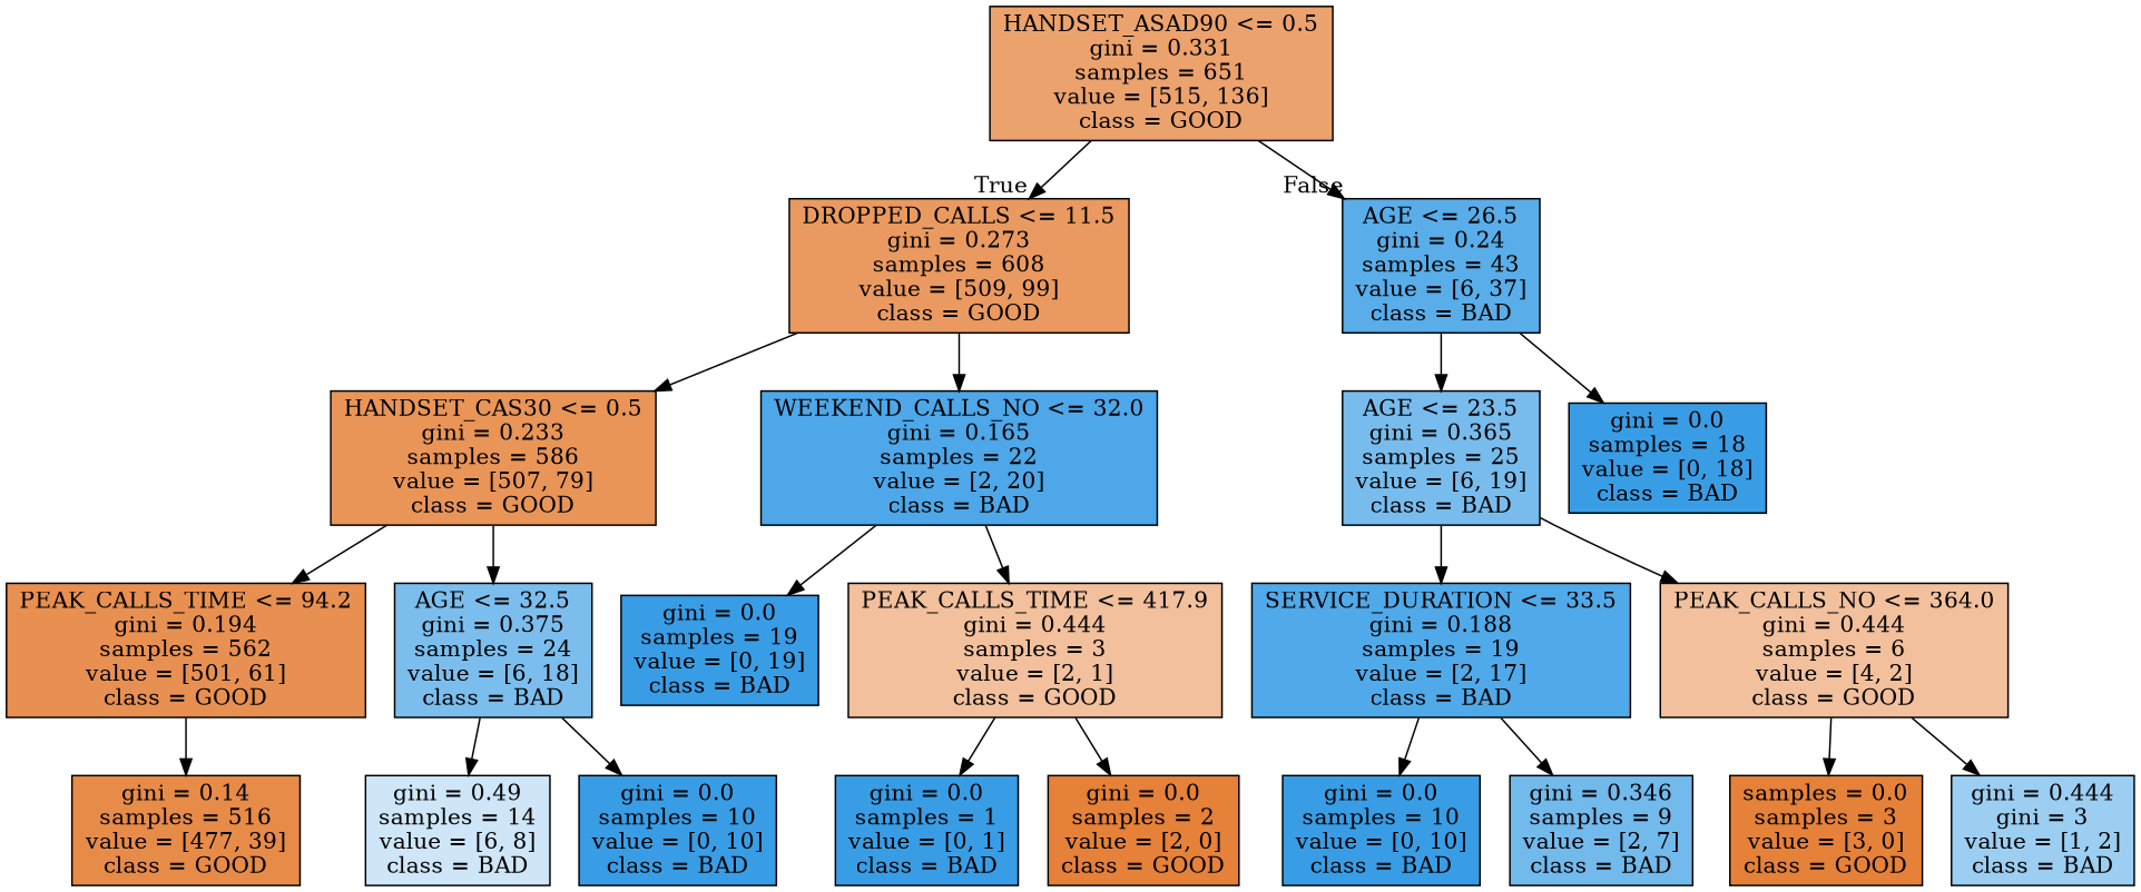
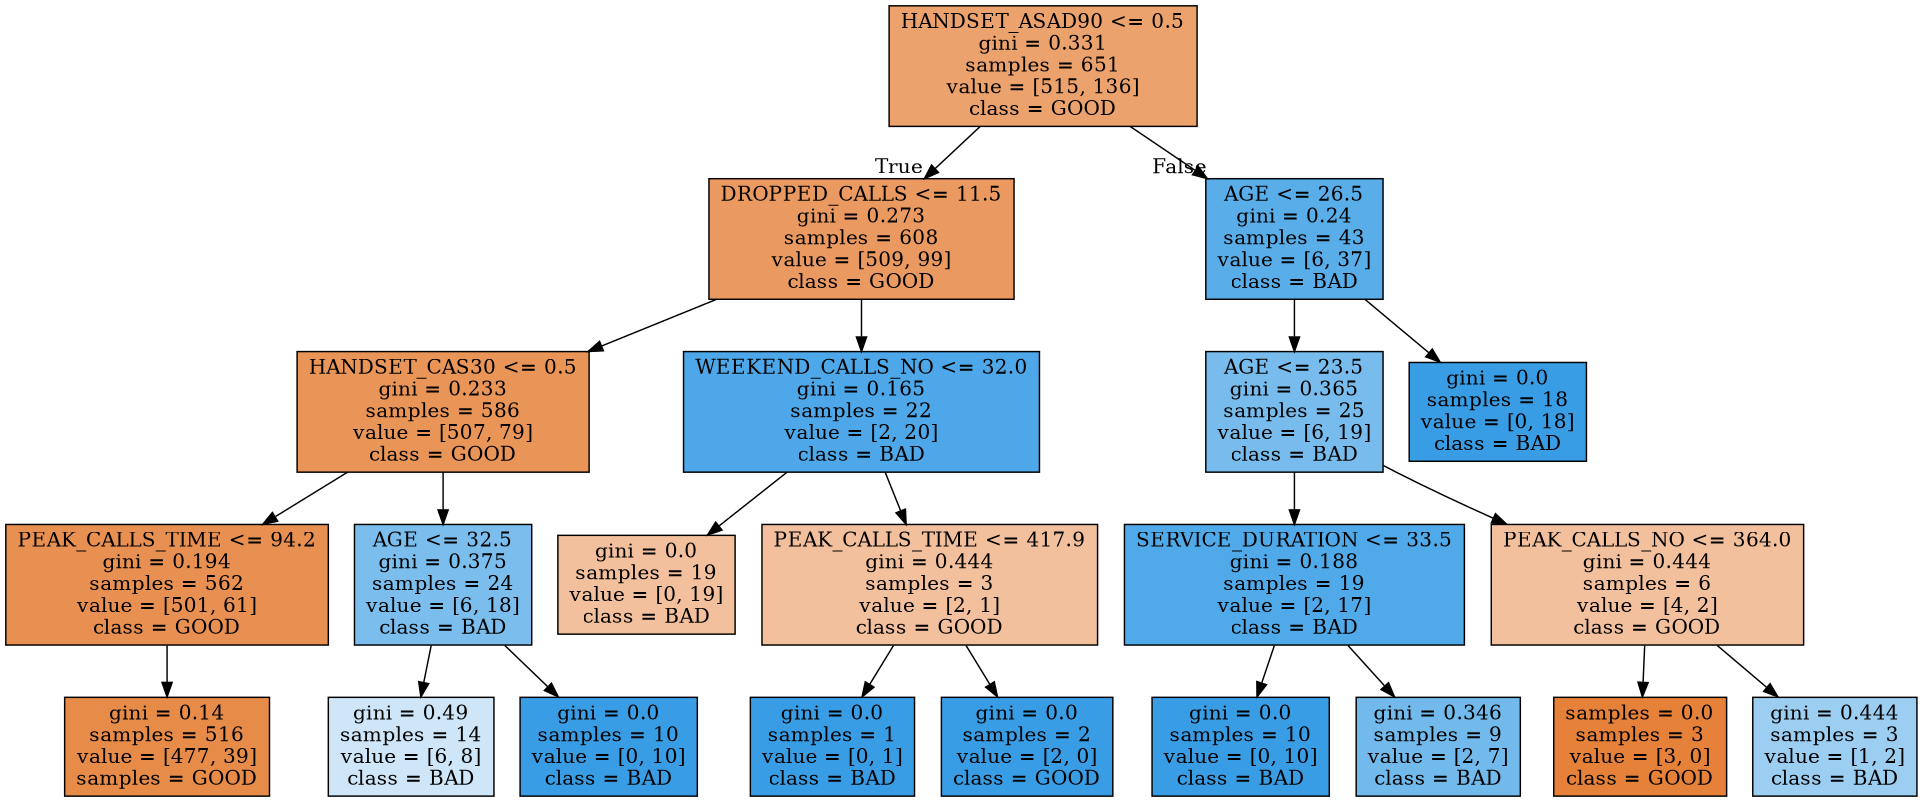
  digraph {
    node [color=black fillcolor="#399de5" shape=box style=filled]
    n1 [fillcolor="#eca26d" label="HANDSET_ASAD90 <= 0.5\ngini = 0.331\nsamples = 651\nvalue = [515, 136]\nclass = GOOD"]
    n2 [fillcolor="#ea9a60" label="DROPPED_CALLS <= 11.5\ngini = 0.273\nsamples = 608\nvalue = [509, 99]\nclass = GOOD"]
    n3 [fillcolor="#59ade9" label="AGE <= 26.5\ngini = 0.24\nsamples = 43\nvalue = [6, 37]\nclass = BAD"]
    n4 [fillcolor="#e99558" label="HANDSET_CAS30 <= 0.5\ngini = 0.233\nsamples = 586\nvalue = [507, 79]\nclass = GOOD"]
    n5 [fillcolor="#4da7e8" label="WEEKEND_CALLS_NO <= 32.0\ngini = 0.165\nsamples = 22\nvalue = [2, 20]\nclass = BAD"]
    n6 [fillcolor="#78bced" label="AGE <= 23.5\ngini = 0.365\nsamples = 25\nvalue = [6, 19]\nclass = BAD"]
    n7 [label="gini = 0.0\nsamples = 18\nvalue = [0, 18]\nclass = BAD"]
    n8 [fillcolor="#e89051" label="PEAK_CALLS_TIME <= 94.2\ngini = 0.194\nsamples = 562\nvalue = [501, 61]\nclass = GOOD"]
    n9 [fillcolor="#7bbeee" label="AGE <= 32.5\ngini = 0.375\nsamples = 24\nvalue = [6, 18]\nclass = BAD"]
-   n10 [label="gini = 0.0\nsamples = 19\nvalue = [0, 19]\nclass = BAD"]
+   n10 [fillcolor="#f2c09c" label="gini = 0.0\nsamples = 19\nvalue = [0, 19]\nclass = BAD"]
    n11 [fillcolor="#f2c09c" label="PEAK_CALLS_TIME <= 417.9\ngini = 0.444\nsamples = 3\nvalue = [2, 1]\nclass = GOOD"]
-   n12 [fillcolor="#e78b49" label="gini = 0.14\nsamples = 516\nvalue = [477, 39]\nclass = GOOD"]
+   n12 [fillcolor="#e78b49" label="gini = 0.14\nsamples = 516\nvalue = [477, 39]\nsamples = GOOD"]
    n13 [fillcolor="#cee6f8" label="gini = 0.49\nsamples = 14\nvalue = [6, 8]\nclass = BAD"]
    n14 [label="gini = 0.0\nsamples = 10\nvalue = [0, 10]\nclass = BAD"]
    n15 [label="gini = 0.0\nsamples = 1\nvalue = [0, 1]\nclass = BAD"]
-   n16 [fillcolor="#e58139" label="gini = 0.0\nsamples = 2\nvalue = [2, 0]\nclass = GOOD"]
+   n16 [label="gini = 0.0\nsamples = 2\nvalue = [2, 0]\nclass = GOOD"]
    n17 [fillcolor="#50a9e8" label="SERVICE_DURATION <= 33.5\ngini = 0.188\nsamples = 19\nvalue = [2, 17]\nclass = BAD"]
    n18 [fillcolor="#f2c09c" label="PEAK_CALLS_NO <= 364.0\ngini = 0.444\nsamples = 6\nvalue = [4, 2]\nclass = GOOD"]
    n19 [label="gini = 0.0\nsamples = 10\nvalue = [0, 10]\nclass = BAD"]
    n20 [fillcolor="#72b9ec" label="gini = 0.346\nsamples = 9\nvalue = [2, 7]\nclass = BAD"]
    n21 [fillcolor="#e58139" label="samples = 0.0\nsamples = 3\nvalue = [3, 0]\nclass = GOOD"]
-   n22 [fillcolor="#9ccef2" label="gini = 0.444\ngini = 3\nvalue = [1, 2]\nclass = BAD"]
+   n22 [fillcolor="#9ccef2" label="gini = 0.444\nsamples = 3\nvalue = [1, 2]\nclass = BAD"]
    n1 -> n2 [headlabel=True labelangle=45 labeldistance=2.5]
    n1 -> n3 [headlabel=False labelangle=-45 labeldistance=2.5]
    n2 -> n4
    n2 -> n5
    n3 -> n6
    n3 -> n7
    n4 -> n8
    n4 -> n9
    n5 -> n10
    n5 -> n11
    n6 -> n17
    n6 -> n18
    n8 -> n12
    n9 -> n13
    n9 -> n14
    n11 -> n15
    n11 -> n16
    n17 -> n19
    n17 -> n20
    n18 -> n21
    n18 -> n22
  }
